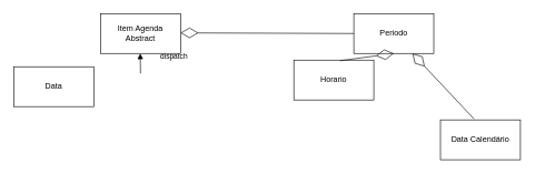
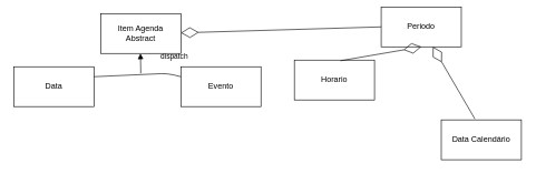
  <mxCell id="0" />
  <mxCell id="1" parent="0" />
  <mxCell id="2" value="dispatch" style="html=1;verticalAlign=bottom;endArrow=block;" edge="1" parent="1"><mxGeometry y="-50" width="80" relative="1" as="geometry"><mxPoint x="210" y="110" as="sourcePoint" /><mxPoint x="209.5" y="80" as="targetPoint" /><mxPoint as="offset" /></mxGeometry></mxCell>
  <mxCell id="3" value="Item Agenda&lt;br&gt;Abstract&lt;br&gt;" style="rounded=0;whiteSpace=wrap;html=1;" vertex="1" parent="1"><mxGeometry x="150" y="20" width="120" height="60" as="geometry" /></mxCell>
  <mxCell id="4" value="Data" style="rounded=0;whiteSpace=wrap;html=1;" vertex="1" parent="1"><mxGeometry x="20" y="100" width="120" height="60" as="geometry" /></mxCell>
- <mxCell id="7" value="Periodo" style="rounded=0;whiteSpace=wrap;html=1;" vertex="1" parent="1"><mxGeometry x="530" y="20" width="120" height="60" as="geometry" /></mxCell>
+ <mxCell id="5" value="Evento" style="rounded=0;whiteSpace=wrap;html=1;" vertex="1" parent="1"><mxGeometry x="270" y="100" width="120" height="60" as="geometry" /></mxCell>
+ <mxCell id="6" value="" style="endArrow=none;html=1;entryX=0;entryY=0.25;entryDx=0;entryDy=0;exitX=1;exitY=0.25;exitDx=0;exitDy=0;" edge="1" parent="1" source="4" target="5"><mxGeometry width="50" height="50" relative="1" as="geometry"><mxPoint x="150" y="110" as="sourcePoint" /><mxPoint x="240" y="110" as="targetPoint" /><Array as="points"><mxPoint x="250" y="110" /></Array></mxGeometry></mxCell>
+ <mxCell id="7" value="Periodo" style="rounded=0;whiteSpace=wrap;html=1;" vertex="1" parent="1"><mxGeometry x="570" y="10" width="120" height="60" as="geometry" /></mxCell>
  <mxCell id="8" value="" style="endArrow=diamondThin;endFill=0;endSize=24;html=1;exitX=0;exitY=0.5;exitDx=0;exitDy=0;" edge="1" parent="1" source="7"><mxGeometry width="160" relative="1" as="geometry"><mxPoint x="430" y="49" as="sourcePoint" /><mxPoint x="270" y="49" as="targetPoint" /></mxGeometry></mxCell>
  <mxCell id="9" value="Horario" style="rounded=0;whiteSpace=wrap;html=1;" vertex="1" parent="1"><mxGeometry x="440" y="90" width="120" height="60" as="geometry" /></mxCell>
  <mxCell id="10" value="" style="endArrow=diamondThin;endFill=0;endSize=24;html=1;entryX=0.5;entryY=1;entryDx=0;entryDy=0;exitX=0.575;exitY=0.016;exitDx=0;exitDy=0;exitPerimeter=0;" edge="1" parent="1" source="9" target="7"><mxGeometry width="160" relative="1" as="geometry"><mxPoint x="520" y="170" as="sourcePoint" /><mxPoint x="620" y="140" as="targetPoint" /></mxGeometry></mxCell>
  <mxCell id="11" value="Data Calendário" style="rounded=0;whiteSpace=wrap;html=1;" vertex="1" parent="1"><mxGeometry x="660" y="180" width="120" height="60" as="geometry" /></mxCell>
  <mxCell id="12" value="" style="endArrow=diamondThin;endFill=0;endSize=24;html=1;exitX=0.419;exitY=-0.024;exitDx=0;exitDy=0;exitPerimeter=0;" edge="1" parent="1" source="11" target="7"><mxGeometry width="160" relative="1" as="geometry"><mxPoint x="650" y="130" as="sourcePoint" /><mxPoint x="810" y="130" as="targetPoint" /></mxGeometry></mxCell>
